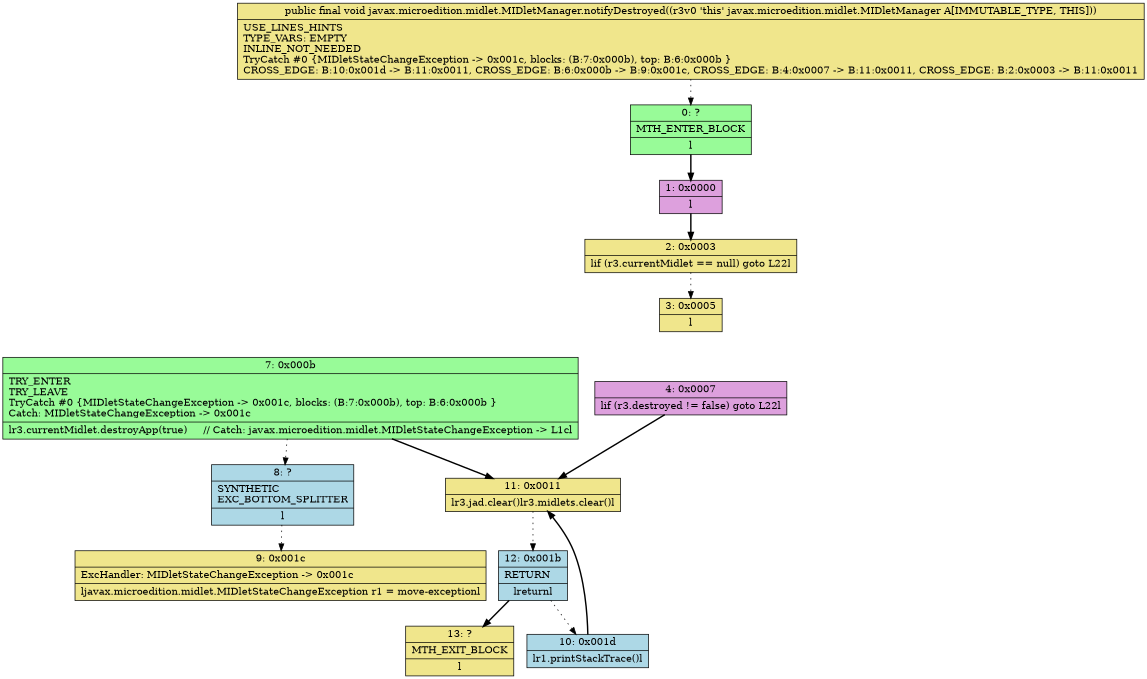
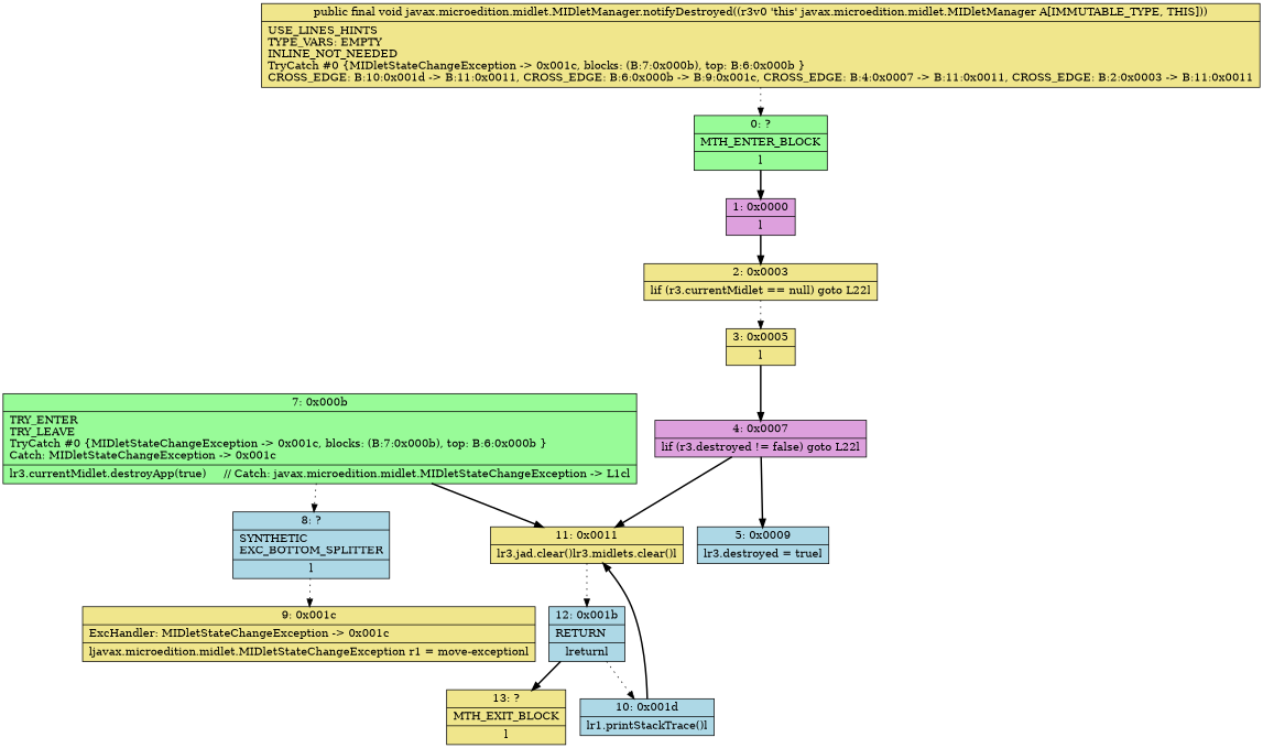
  digraph {
    node [fillcolor=khaki shape=record style=filled]
    edge [style=bold]
    n1 [fillcolor=palegreen label="{0\:\ ?|MTH_ENTER_BLOCK\l|l}"]
    n2 [fillcolor=plum label="{1\:\ 0x0000|l}"]
    n3 [label="{2\:\ 0x0003|lif (r3.currentMidlet == null) goto L22l}"]
    n4 [label="{3\:\ 0x0005|l}"]
    n5 [fillcolor=plum label="{4\:\ 0x0007|lif (r3.destroyed != false) goto L22l}"]
    n6 [label="{11\:\ 0x0011|lr3.jad.clear()lr3.midlets.clear()l}"]
    n7 [fillcolor=lightblue label="{12\:\ 0x001b|RETURN\l|lreturnl}"]
+   n8 [fillcolor=lightblue label="{5\:\ 0x0009|lr3.destroyed = truel}"]
    n9 [fillcolor=palegreen label="{7\:\ 0x000b|TRY_ENTER\lTRY_LEAVE\lTryCatch #0 \{MIDletStateChangeException \-\> 0x001c, blocks: (B:7:0x000b), top: B:6:0x000b \}\lCatch: MIDletStateChangeException \-\> 0x001c\l|lr3.currentMidlet.destroyApp(true)     \/\/ Catch: javax.microedition.midlet.MIDletStateChangeException \-\> L1cl}"]
    n10 [fillcolor=lightblue label="{8\:\ ?|SYNTHETIC\lEXC_BOTTOM_SPLITTER\l|l}"]
    n11 [label="{9\:\ 0x001c|ExcHandler: MIDletStateChangeException \-\> 0x001c\l|ljavax.microedition.midlet.MIDletStateChangeException r1 = move\-exceptionl}"]
    n12 [fillcolor=lightblue label="{10\:\ 0x001d|lr1.printStackTrace()l}"]
    n13 [label="{13\:\ ?|MTH_EXIT_BLOCK\l|l}"]
    n14 [label="{public final void javax.microedition.midlet.MIDletManager.notifyDestroyed((r3v0 'this' javax.microedition.midlet.MIDletManager A[IMMUTABLE_TYPE, THIS]))  | USE_LINES_HINTS\lTYPE_VARS: EMPTY\lINLINE_NOT_NEEDED\lTryCatch #0 \{MIDletStateChangeException \-\> 0x001c, blocks: (B:7:0x000b), top: B:6:0x000b \}\lCROSS_EDGE: B:10:0x001d \-\> B:11:0x0011, CROSS_EDGE: B:6:0x000b \-\> B:9:0x001c, CROSS_EDGE: B:4:0x0007 \-\> B:11:0x0011, CROSS_EDGE: B:2:0x0003 \-\> B:11:0x0011\l}"]
    n1 -> n2
    n2 -> n3
    n3 -> n4 [style=dotted]
+   n4 -> n5
    n5 -> n6
+   n5 -> n8
    n6 -> n7 [style=dotted]
    n7 -> n12 [style=dotted]
    n7 -> n13
    n9 -> n6
    n9 -> n10 [style=dotted]
    n10 -> n11 [style=dotted]
    n12 -> n6
    n14 -> n1 [style=dotted]
  }
